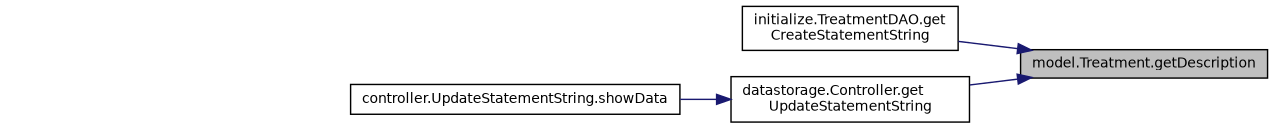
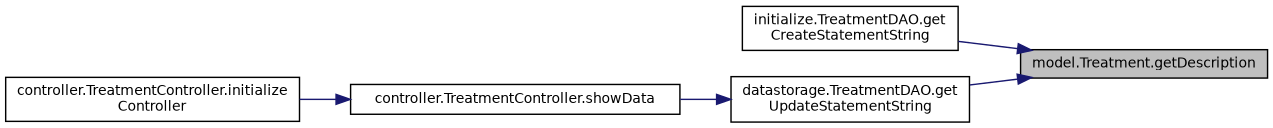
  digraph {
    rankdir=RL
    node [color=black fillcolor=white fontname=Helvetica fontsize=10 shape=record style=filled]
    edge [color=midnightblue dir=back fontname=Helvetica fontsize=10 labelfontname=Helvetica labelfontsize=10 style=solid]
    n1 [fillcolor=grey75 fontcolor=black height=0.2 label="model.Treatment.getDescription" width=0.4]
    n2 [height=0.2 label="initialize.TreatmentDAO.get\lCreateStatementString" width=0.4]
-   n3 [height=0.2 label="datastorage.Controller.get\lUpdateStatementString" width=0.4]
-   n4 [height=0.2 label="controller.UpdateStatementString.showData" width=0.4]
+   n3 [height=0.2 label="datastorage.TreatmentDAO.get\lUpdateStatementString" width=0.4]
+   n4 [height=0.2 label="controller.TreatmentController.showData" width=0.4]
+   n5 [height=0.2 label="controller.TreatmentController.initialize\lController" width=0.4]
    n1 -> n2
    n1 -> n3
    n3 -> n4
+   n4 -> n5
  }
